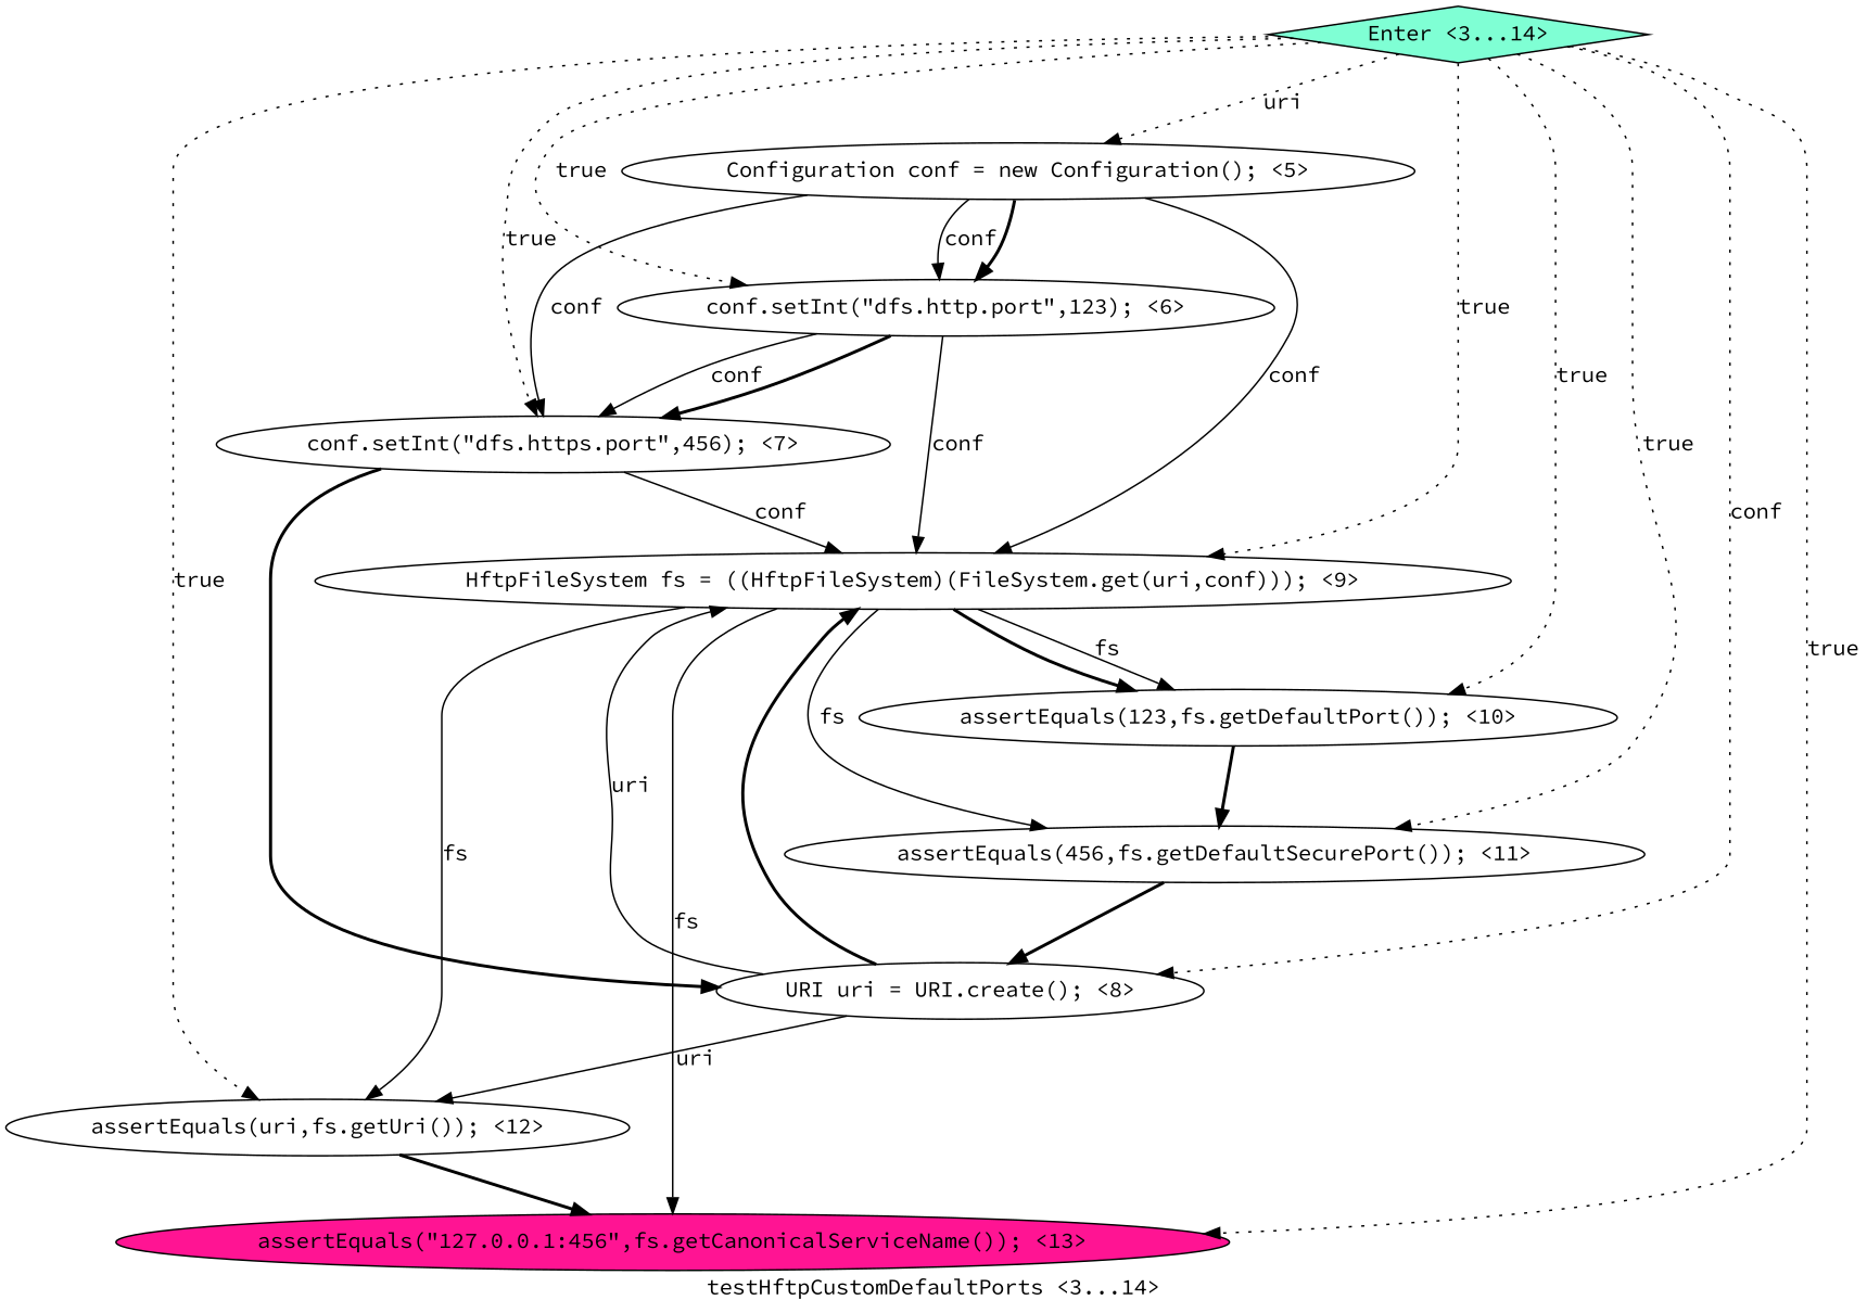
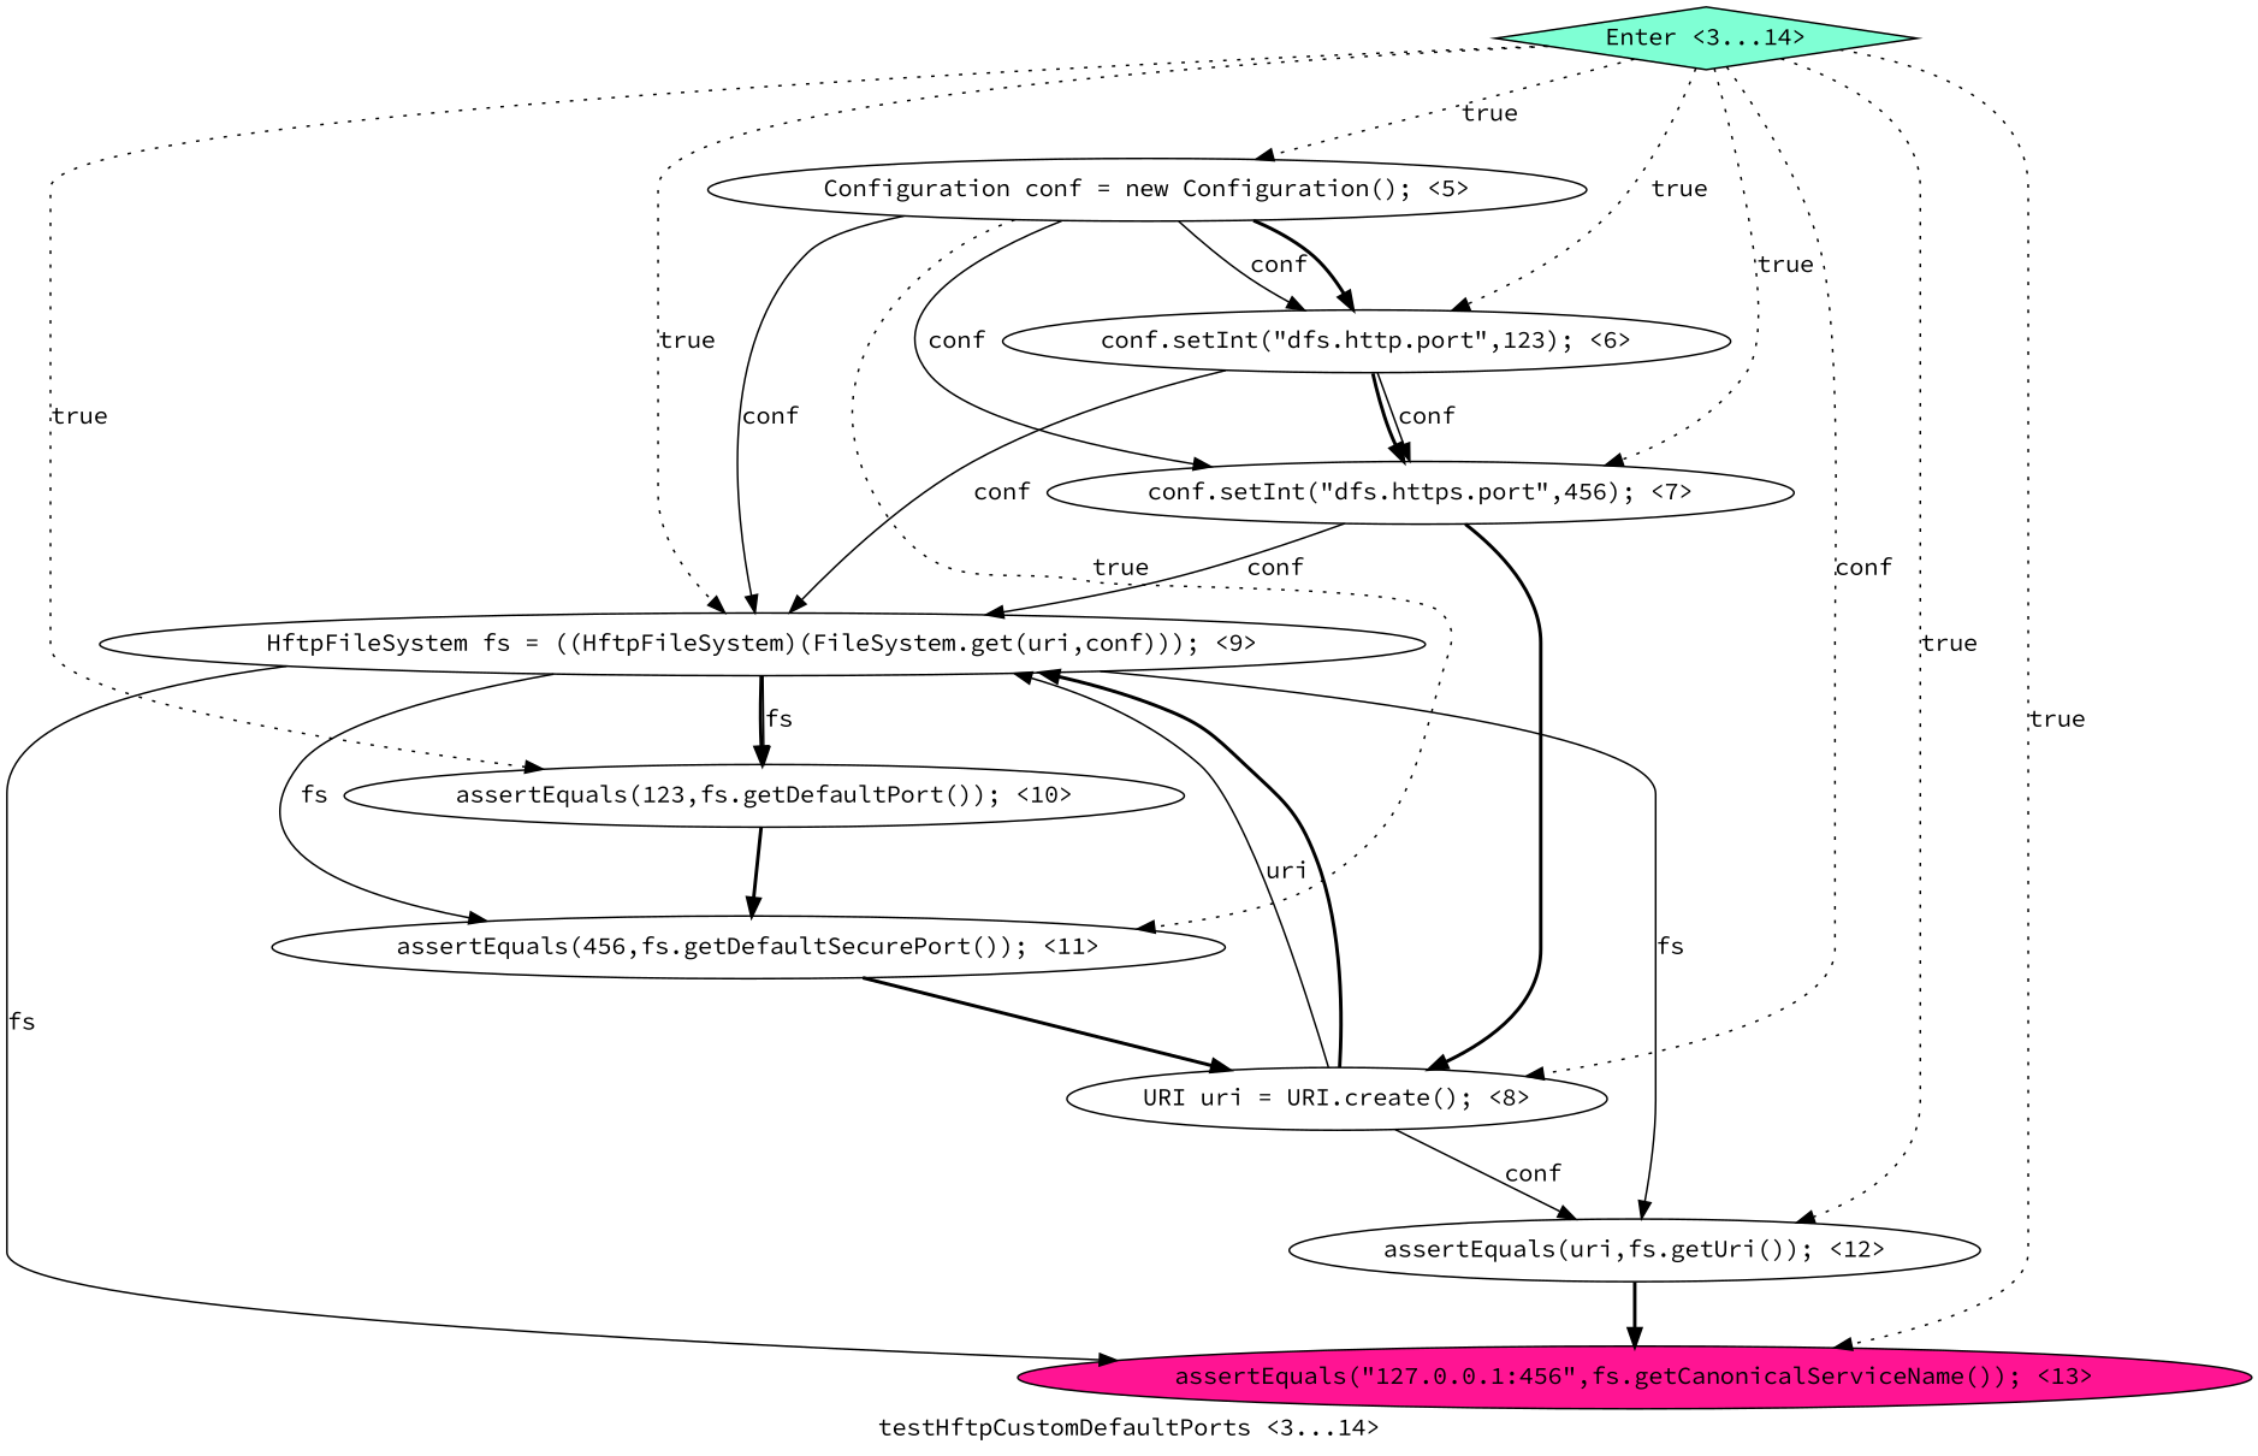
  digraph {
    fontname="Source Code Pro"
    label="testHftpCustomDefaultPorts <3...14>"
    node [fillcolor=white fontname="Source Code Pro" shape=ellipse style=filled]
    edge [fontname="Source Code Pro" style=solid]
    n1 [label="Configuration conf = new Configuration(); <5>"]
    n2 [label="HftpFileSystem fs = ((HftpFileSystem)(FileSystem.get(uri,conf))); <9>"]
    n3 [label="conf.setInt(\"dfs.https.port\",456); <7>"]
    n4 [label="conf.setInt(\"dfs.http.port\",123); <6>"]
    n5 [label="assertEquals(uri,fs.getUri()); <12>"]
    n6 [label="assertEquals(123,fs.getDefaultPort()); <10>"]
    n7 [label="assertEquals(456,fs.getDefaultSecurePort()); <11>"]
    n8 [fillcolor=deeppink label="assertEquals(\"127.0.0.1:456\",fs.getCanonicalServiceName()); <13>"]
    n9 [label="URI uri = URI.create(); <8>"]
    n10 [fillcolor=aquamarine label="Enter <3...14>" shape=diamond]
    n1 -> n2 [label=conf]
    n1 -> n3 [label=conf]
    n1 -> n4 [label=conf]
    n1 -> n4 [style=bold]
    n2 -> n5 [label=fs]
    n2 -> n6 [label=fs]
    n2 -> n6 [style=bold]
    n2 -> n7 [label=fs]
    n2 -> n8 [label=fs]
    n3 -> n2 [label=conf]
    n3 -> n9 [style=bold]
    n4 -> n2 [label=conf]
    n4 -> n3 [label=conf]
    n4 -> n3 [style=bold]
    n5 -> n8 [style=bold]
    n6 -> n7 [style=bold]
    n7 -> n9 [style=bold]
    n9 -> n2 [label=uri]
    n9 -> n2 [style=bold]
-   n9 -> n5 [label=uri]
-   n10 -> n1 [label=uri style=dotted]
+   n9 -> n5 [label=conf]
+   n10 -> n1 [label=true style=dotted]
    n10 -> n2 [label=true style=dotted]
    n10 -> n3 [label=true style=dotted]
    n10 -> n4 [label=true style=dotted]
    n10 -> n5 [label=true style=dotted]
    n10 -> n6 [label=true style=dotted]
-   n10 -> n7 [label=true style=dotted]
+   n1 -> n7 [label=true style=dotted]
    n10 -> n8 [label=true style=dotted]
    n10 -> n9 [label=conf style=dotted]
  }
